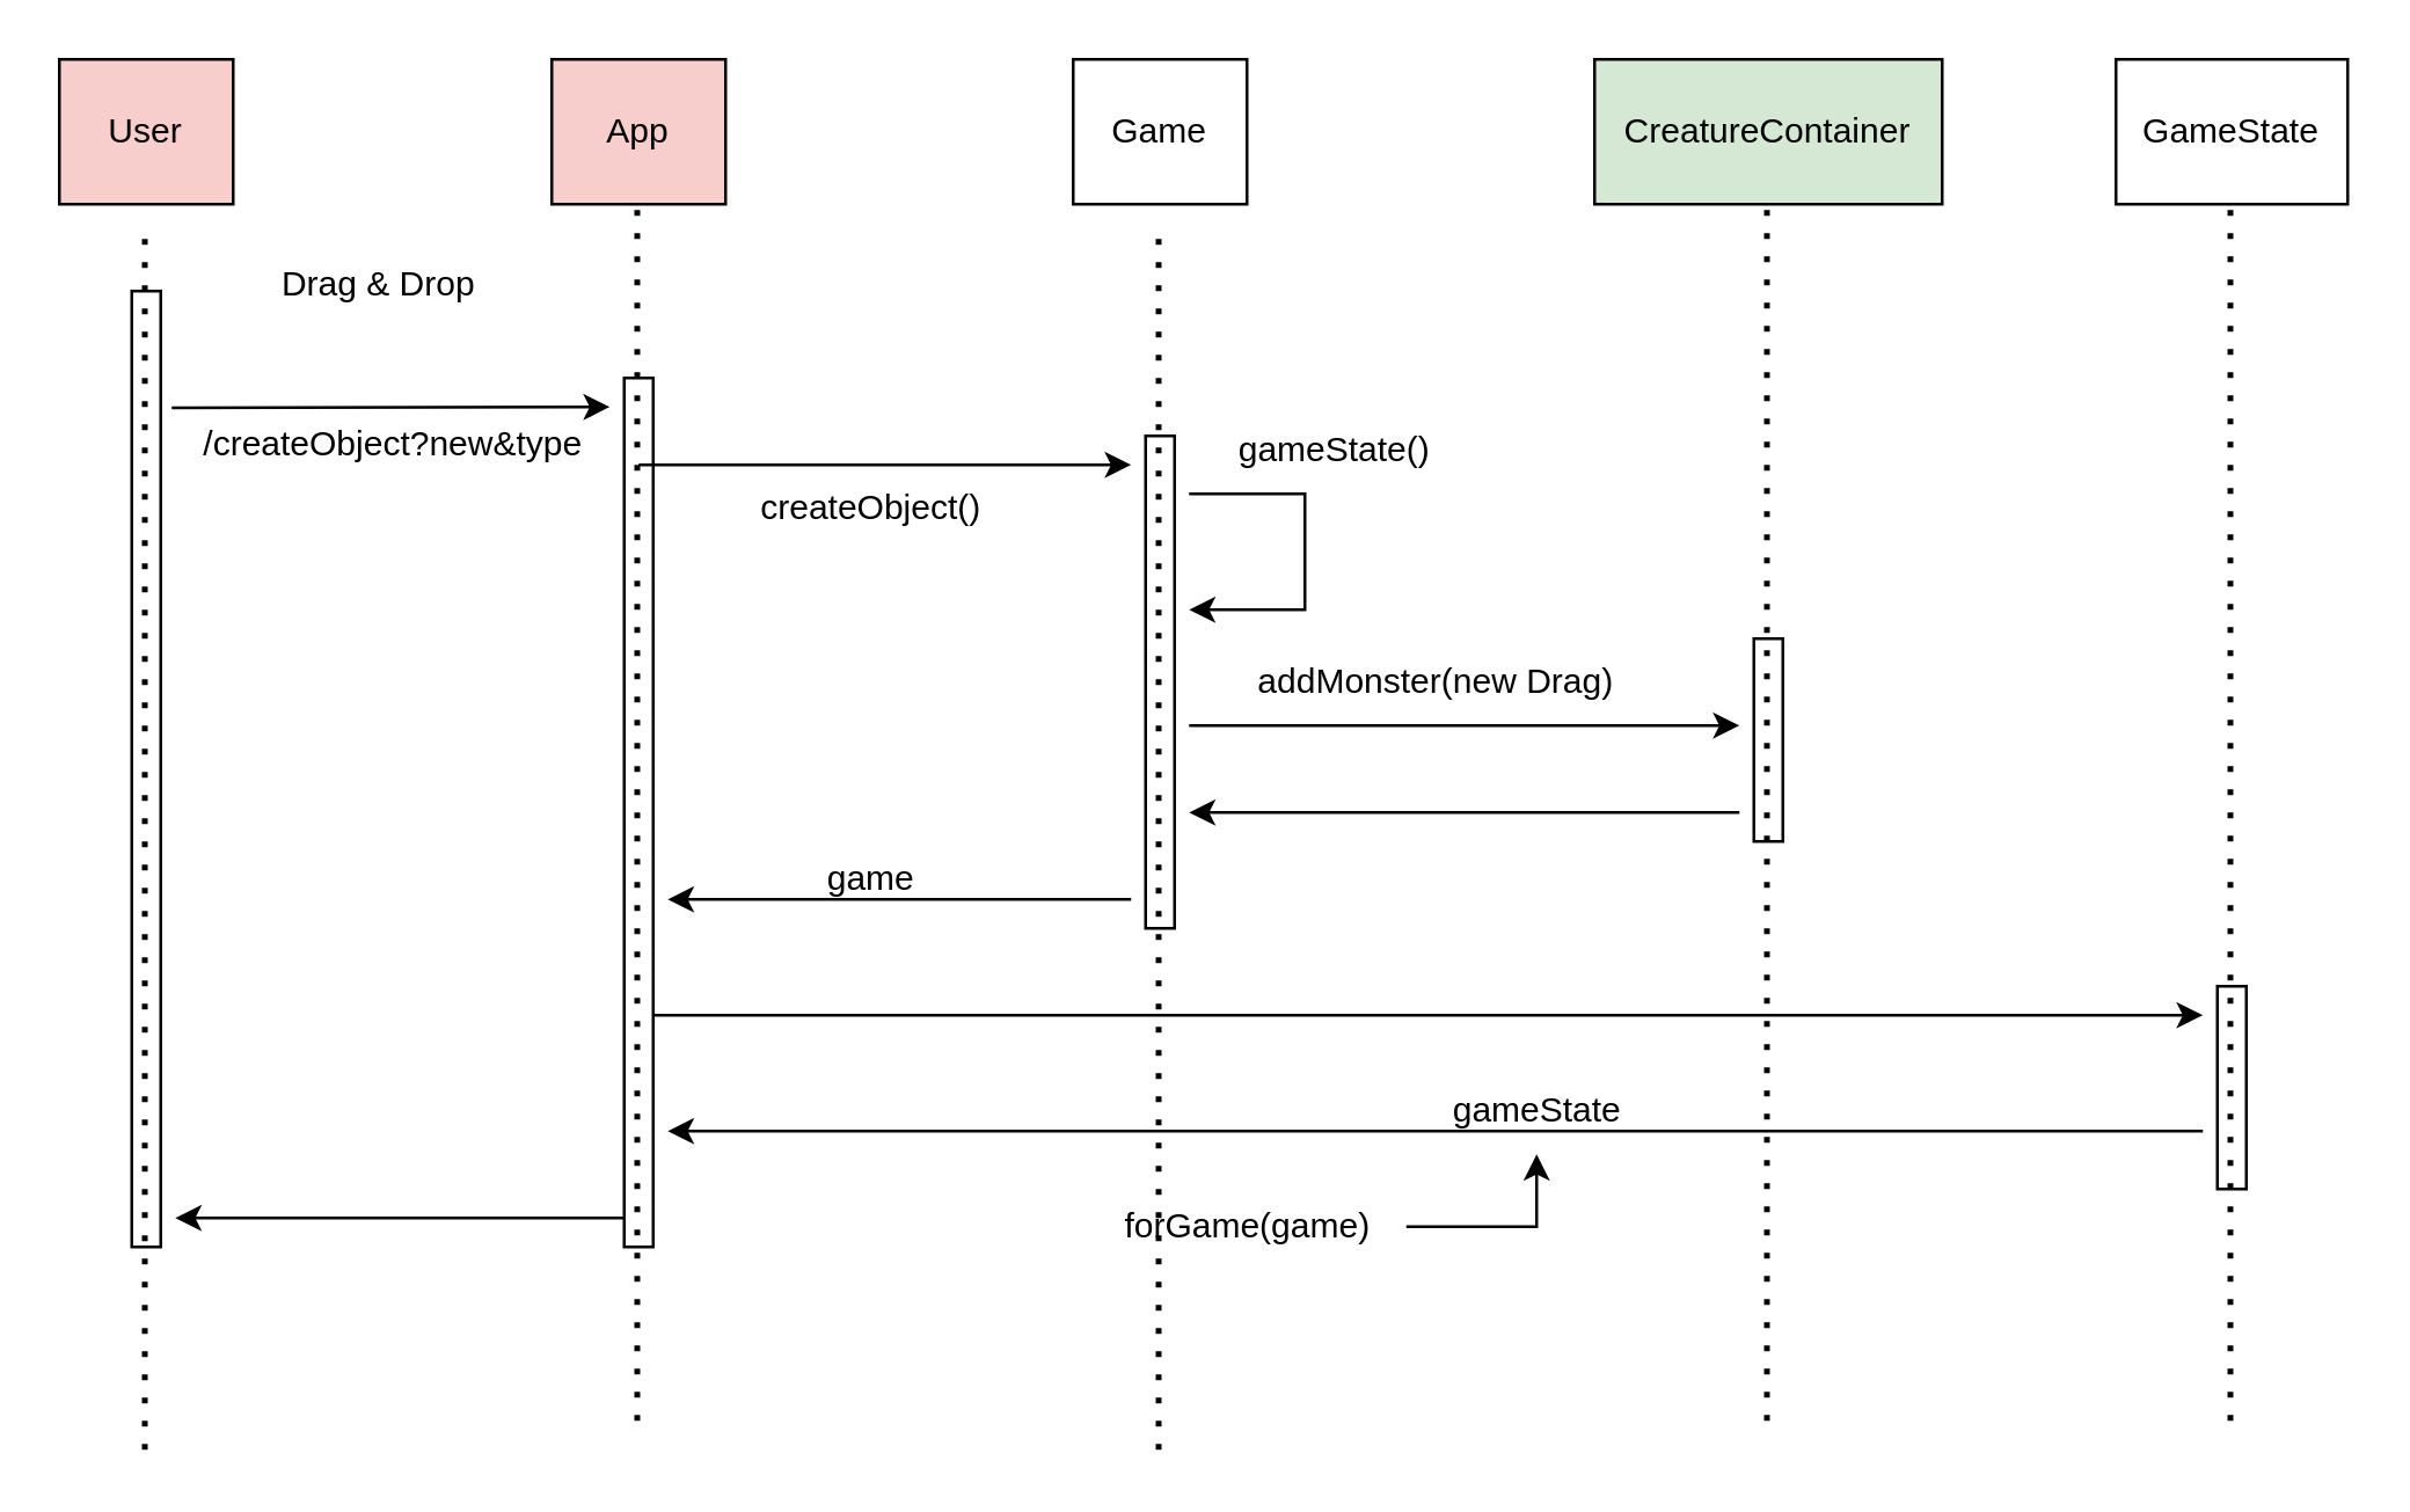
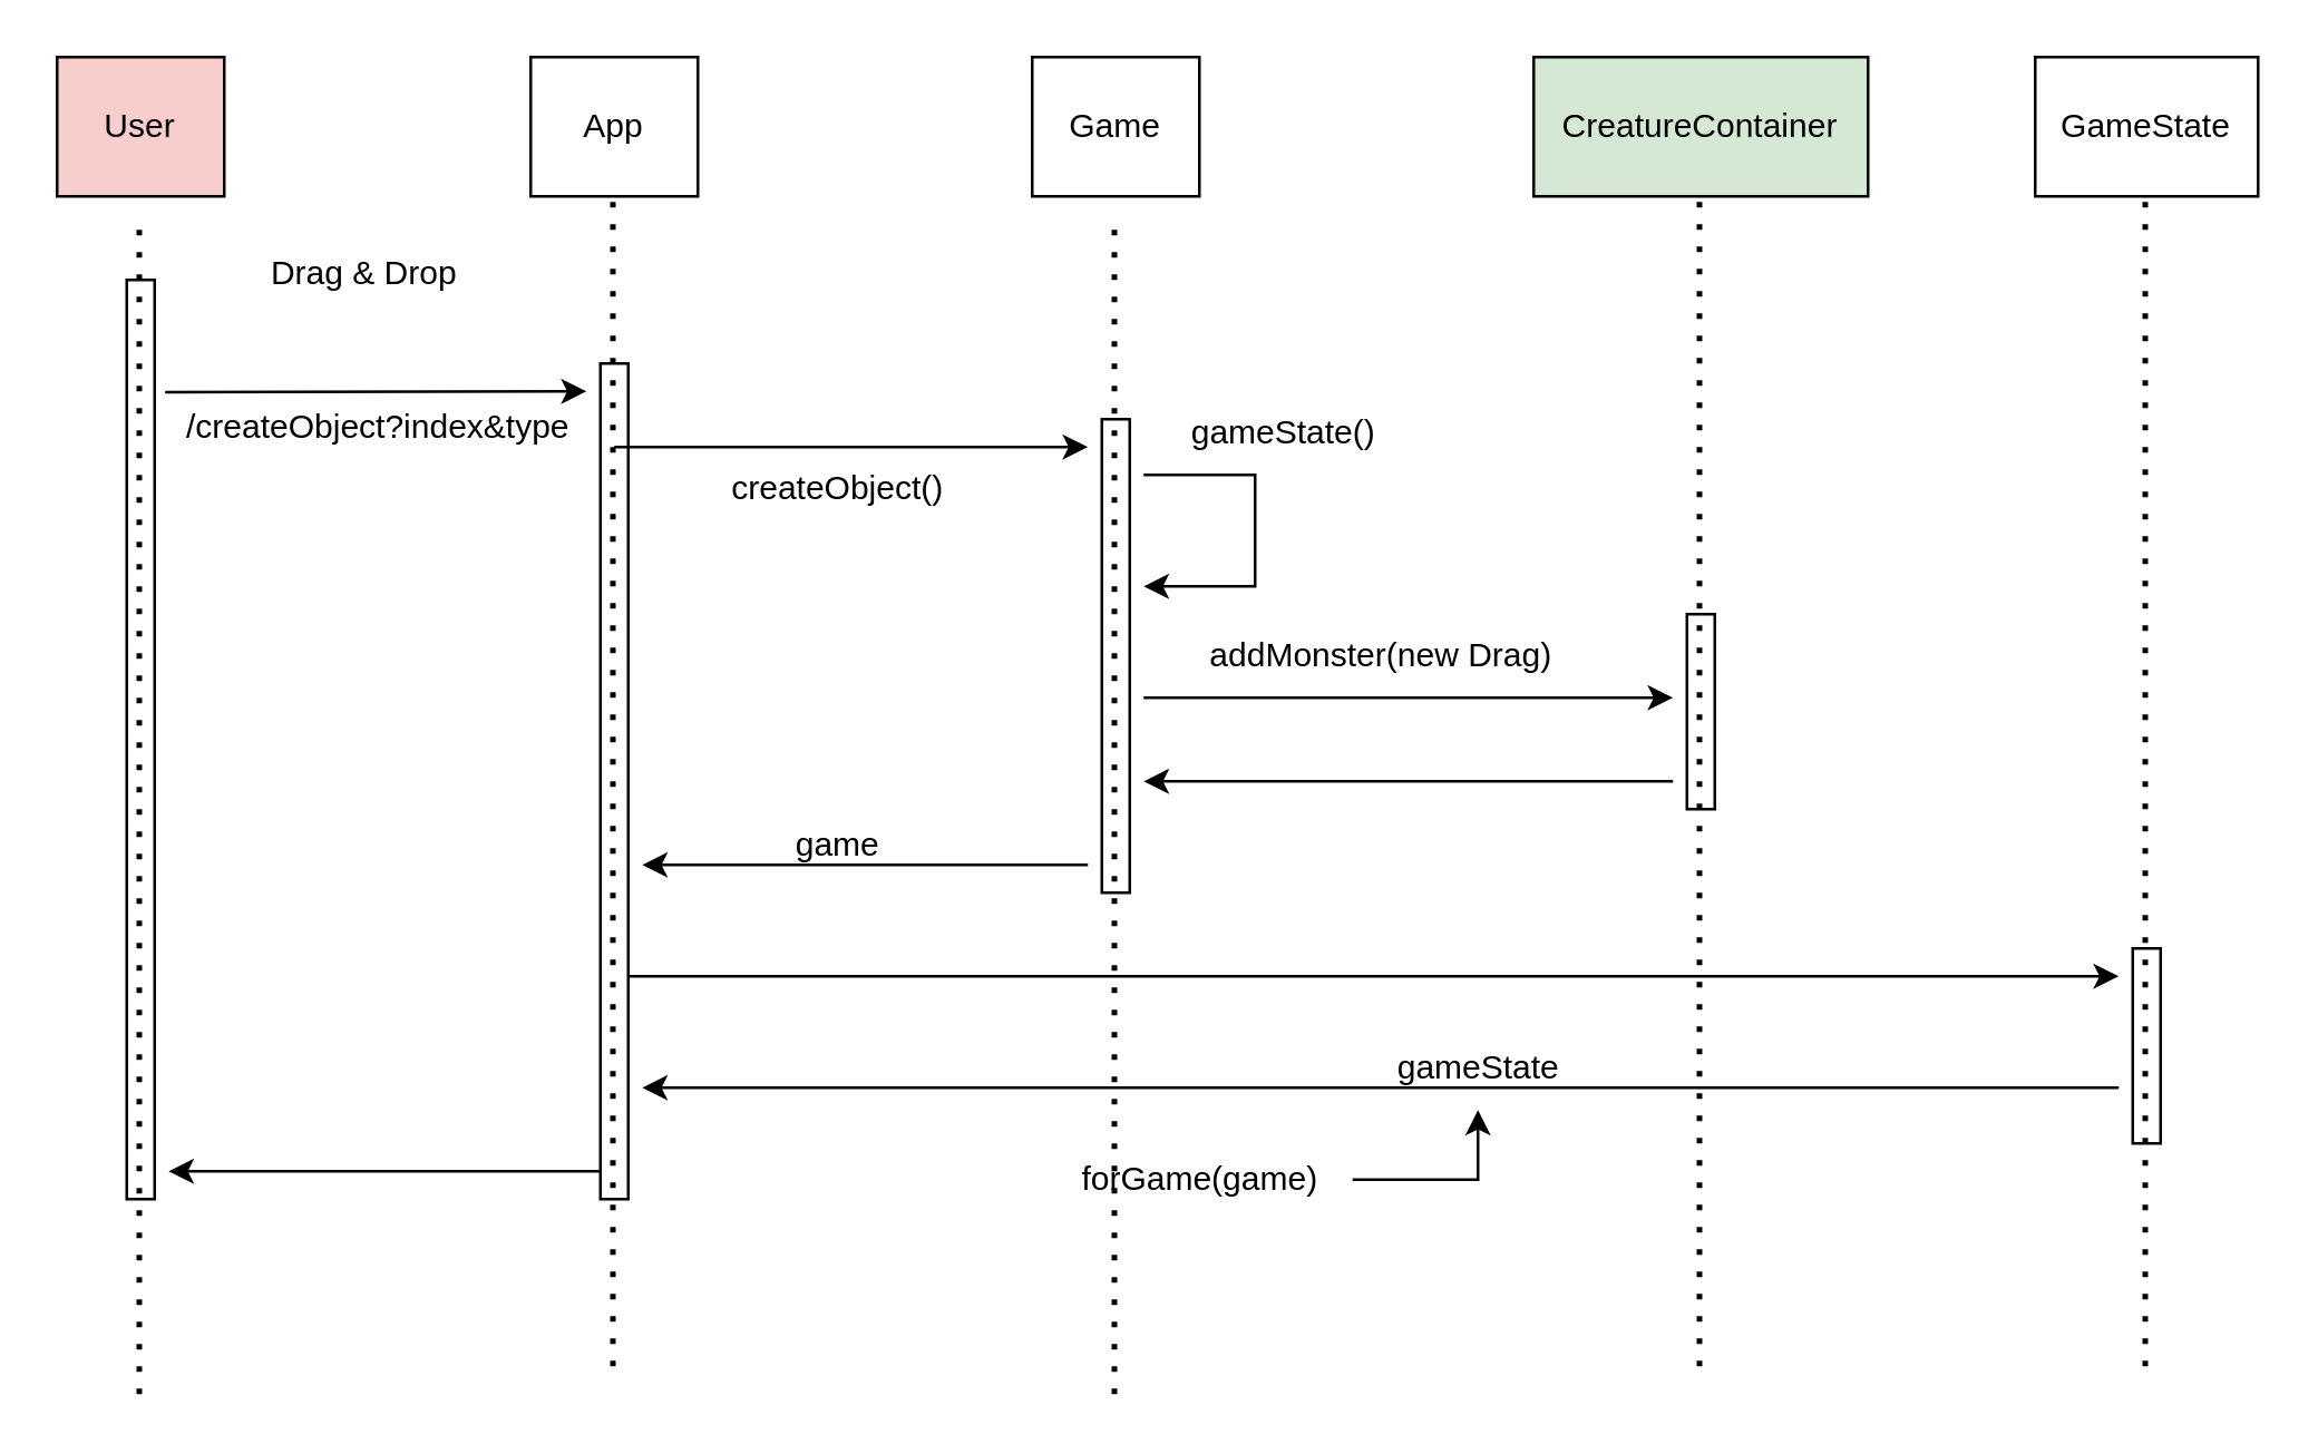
  <mxCell id="0" />
  <mxCell id="1" parent="0" />
  <mxCell id="2" value="User" style="rounded=0;whiteSpace=wrap;html=1;fillColor=#f8cecc;" parent="1" vertex="1"><mxGeometry x="20" y="20" width="60" height="50" as="geometry" /></mxCell>
- <mxCell id="3" value="App" style="rounded=0;whiteSpace=wrap;html=1;fillColor=#f8cecc;" parent="1" vertex="1"><mxGeometry x="190" y="20" width="60" height="50" as="geometry" /></mxCell>
+ <mxCell id="3" value="App" style="rounded=0;whiteSpace=wrap;html=1;" parent="1" vertex="1"><mxGeometry x="190" y="20" width="60" height="50" as="geometry" /></mxCell>
  <mxCell id="4" value="Game" style="rounded=0;whiteSpace=wrap;html=1;" parent="1" vertex="1"><mxGeometry x="370" y="20" width="60" height="50" as="geometry" /></mxCell>
  <mxCell id="5" value="CreatureContainer" style="rounded=0;whiteSpace=wrap;html=1;fillColor=#d5e8d4;" parent="1" vertex="1"><mxGeometry x="550" y="20" width="120" height="50" as="geometry" /></mxCell>
  <mxCell id="6" value="GameState" style="rounded=0;whiteSpace=wrap;html=1;" parent="1" vertex="1"><mxGeometry x="730" y="20" width="80" height="50" as="geometry" /></mxCell>
  <mxCell id="7" value="" style="rounded=0;whiteSpace=wrap;html=1;" parent="1" vertex="1"><mxGeometry x="45" y="100" width="10" height="330" as="geometry" /></mxCell>
  <mxCell id="8" value="Drag &amp;amp; Drop" style="text;html=1;align=center;verticalAlign=middle;resizable=0;points=[];autosize=1;strokeColor=none;fillColor=none;" parent="1" vertex="1"><mxGeometry x="85" y="83" width="90" height="30" as="geometry" /></mxCell>
- <mxCell id="9" value="/createObject?new&amp;amp;type" style="text;html=1;align=center;verticalAlign=middle;resizable=0;points=[];autosize=1;strokeColor=none;fillColor=none;" parent="1" vertex="1"><mxGeometry x="55" y="138" width="160" height="30" as="geometry" /></mxCell>
+ <mxCell id="9" value="/createObject?index&amp;amp;type" style="text;html=1;align=center;verticalAlign=middle;resizable=0;points=[];autosize=1;strokeColor=none;fillColor=none;" parent="1" vertex="1"><mxGeometry x="55" y="138" width="160" height="30" as="geometry" /></mxCell>
  <mxCell id="10" value="" style="rounded=0;whiteSpace=wrap;html=1;" parent="1" vertex="1"><mxGeometry x="215" y="130" width="10" height="300" as="geometry" /></mxCell>
  <mxCell id="11" value="" style="endArrow=classic;html=1;rounded=0;exitX=1.38;exitY=0.122;exitDx=0;exitDy=0;exitPerimeter=0;" parent="1" source="7" edge="1"><mxGeometry width="50" height="50" relative="1" as="geometry"><mxPoint x="100" y="230" as="sourcePoint" /><mxPoint x="210" y="140" as="targetPoint" /></mxGeometry></mxCell>
  <mxCell id="12" value="" style="rounded=0;whiteSpace=wrap;html=1;" parent="1" vertex="1"><mxGeometry x="395" y="150" width="10" height="170" as="geometry" /></mxCell>
  <mxCell id="13" value="" style="endArrow=classic;html=1;rounded=0;" parent="1" edge="1"><mxGeometry width="50" height="50" relative="1" as="geometry"><mxPoint x="220" y="160" as="sourcePoint" /><mxPoint x="390" y="160" as="targetPoint" /></mxGeometry></mxCell>
  <mxCell id="14" value="createObject()" style="text;html=1;align=center;verticalAlign=middle;resizable=0;points=[];autosize=1;strokeColor=none;fillColor=none;" parent="1" vertex="1"><mxGeometry x="250" y="160" width="100" height="30" as="geometry" /></mxCell>
  <mxCell id="15" value="" style="endArrow=classic;html=1;rounded=0;" parent="1" edge="1"><mxGeometry width="50" height="50" relative="1" as="geometry"><mxPoint x="410" y="170" as="sourcePoint" /><mxPoint x="410" y="210" as="targetPoint" /><Array as="points"><mxPoint x="410" y="170" /><mxPoint x="450" y="170" /><mxPoint x="450" y="210" /><mxPoint x="410" y="210" /></Array></mxGeometry></mxCell>
  <mxCell id="16" value="gameState()" style="text;html=1;align=center;verticalAlign=middle;resizable=0;points=[];autosize=1;strokeColor=none;fillColor=none;" parent="1" vertex="1"><mxGeometry x="410" y="140" width="100" height="30" as="geometry" /></mxCell>
  <mxCell id="17" value="" style="rounded=0;whiteSpace=wrap;html=1;" parent="1" vertex="1"><mxGeometry x="605" y="220" width="10" height="70" as="geometry" /></mxCell>
  <mxCell id="18" value="addMonster(new Drag)" style="text;html=1;align=center;verticalAlign=middle;resizable=0;points=[];autosize=1;strokeColor=none;fillColor=none;" parent="1" vertex="1"><mxGeometry x="420" y="220" width="150" height="30" as="geometry" /></mxCell>
  <mxCell id="19" value="" style="endArrow=classic;html=1;rounded=0;" parent="1" edge="1"><mxGeometry width="50" height="50" relative="1" as="geometry"><mxPoint x="410" y="250" as="sourcePoint" /><mxPoint x="600" y="250" as="targetPoint" /></mxGeometry></mxCell>
  <mxCell id="20" value="" style="endArrow=classic;html=1;rounded=0;" parent="1" edge="1"><mxGeometry width="50" height="50" relative="1" as="geometry"><mxPoint x="600" y="280" as="sourcePoint" /><mxPoint x="410" y="280" as="targetPoint" /></mxGeometry></mxCell>
  <mxCell id="21" value="" style="endArrow=classic;html=1;rounded=0;" parent="1" edge="1"><mxGeometry width="50" height="50" relative="1" as="geometry"><mxPoint x="390" y="310" as="sourcePoint" /><mxPoint x="230" y="310" as="targetPoint" /></mxGeometry></mxCell>
  <mxCell id="22" value="game" style="text;html=1;align=center;verticalAlign=middle;resizable=0;points=[];autosize=1;strokeColor=none;fillColor=none;" parent="1" vertex="1"><mxGeometry x="275" y="288" width="50" height="30" as="geometry" /></mxCell>
  <mxCell id="23" value="" style="rounded=0;whiteSpace=wrap;html=1;" parent="1" vertex="1"><mxGeometry x="765" y="340" width="10" height="70" as="geometry" /></mxCell>
  <mxCell id="24" value="" style="endArrow=classic;html=1;rounded=0;" parent="1" edge="1"><mxGeometry width="50" height="50" relative="1" as="geometry"><mxPoint x="225" y="350" as="sourcePoint" /><mxPoint x="760" y="350" as="targetPoint" /></mxGeometry></mxCell>
  <mxCell id="25" value="" style="edgeStyle=orthogonalEdgeStyle;rounded=0;orthogonalLoop=1;jettySize=auto;html=1;" edge="1" parent="1" source="26" target="28"><mxGeometry relative="1" as="geometry" /></mxCell>
  <mxCell id="26" value="forGame(game)" style="text;html=1;align=center;verticalAlign=middle;resizable=0;points=[];autosize=1;strokeColor=none;fillColor=none;" parent="1" vertex="1"><mxGeometry x="375" y="408" width="110" height="30" as="geometry" /></mxCell>
  <mxCell id="27" value="" style="endArrow=classic;html=1;rounded=0;" parent="1" edge="1"><mxGeometry width="50" height="50" relative="1" as="geometry"><mxPoint x="760" y="390" as="sourcePoint" /><mxPoint x="230" y="390" as="targetPoint" /></mxGeometry></mxCell>
  <mxCell id="28" value="gameState" style="text;html=1;align=center;verticalAlign=middle;resizable=0;points=[];autosize=1;strokeColor=none;fillColor=none;" parent="1" vertex="1"><mxGeometry x="490" y="368" width="80" height="30" as="geometry" /></mxCell>
  <mxCell id="29" value="" style="endArrow=classic;html=1;rounded=0;" parent="1" edge="1"><mxGeometry width="50" height="50" relative="1" as="geometry"><mxPoint x="215" y="420" as="sourcePoint" /><mxPoint x="60" y="420" as="targetPoint" /></mxGeometry></mxCell>
  <mxCell id="30" value="" style="endArrow=none;dashed=1;html=1;dashPattern=1 3;strokeWidth=2;rounded=0;entryX=0.5;entryY=1;entryDx=0;entryDy=0;" parent="1" edge="1"><mxGeometry width="50" height="50" relative="1" as="geometry"><mxPoint x="49.5" y="500" as="sourcePoint" /><mxPoint x="49.5" y="80" as="targetPoint" /></mxGeometry></mxCell>
  <mxCell id="31" value="" style="endArrow=none;dashed=1;html=1;dashPattern=1 3;strokeWidth=2;rounded=0;entryX=0.5;entryY=1;entryDx=0;entryDy=0;" parent="1" edge="1"><mxGeometry width="50" height="50" relative="1" as="geometry"><mxPoint x="219.5" y="490" as="sourcePoint" /><mxPoint x="219.5" y="70" as="targetPoint" /></mxGeometry></mxCell>
  <mxCell id="32" value="" style="endArrow=none;dashed=1;html=1;dashPattern=1 3;strokeWidth=2;rounded=0;entryX=0.5;entryY=1;entryDx=0;entryDy=0;" parent="1" edge="1"><mxGeometry width="50" height="50" relative="1" as="geometry"><mxPoint x="399.5" y="500" as="sourcePoint" /><mxPoint x="399.5" y="80" as="targetPoint" /></mxGeometry></mxCell>
  <mxCell id="33" value="" style="endArrow=none;dashed=1;html=1;dashPattern=1 3;strokeWidth=2;rounded=0;entryX=0.5;entryY=1;entryDx=0;entryDy=0;" parent="1" edge="1"><mxGeometry width="50" height="50" relative="1" as="geometry"><mxPoint x="609.5" y="490" as="sourcePoint" /><mxPoint x="609.5" y="70" as="targetPoint" /></mxGeometry></mxCell>
  <mxCell id="34" value="" style="endArrow=none;dashed=1;html=1;dashPattern=1 3;strokeWidth=2;rounded=0;entryX=0.5;entryY=1;entryDx=0;entryDy=0;" parent="1" edge="1"><mxGeometry width="50" height="50" relative="1" as="geometry"><mxPoint x="769.5" y="490" as="sourcePoint" /><mxPoint x="769.5" y="70" as="targetPoint" /></mxGeometry></mxCell>
